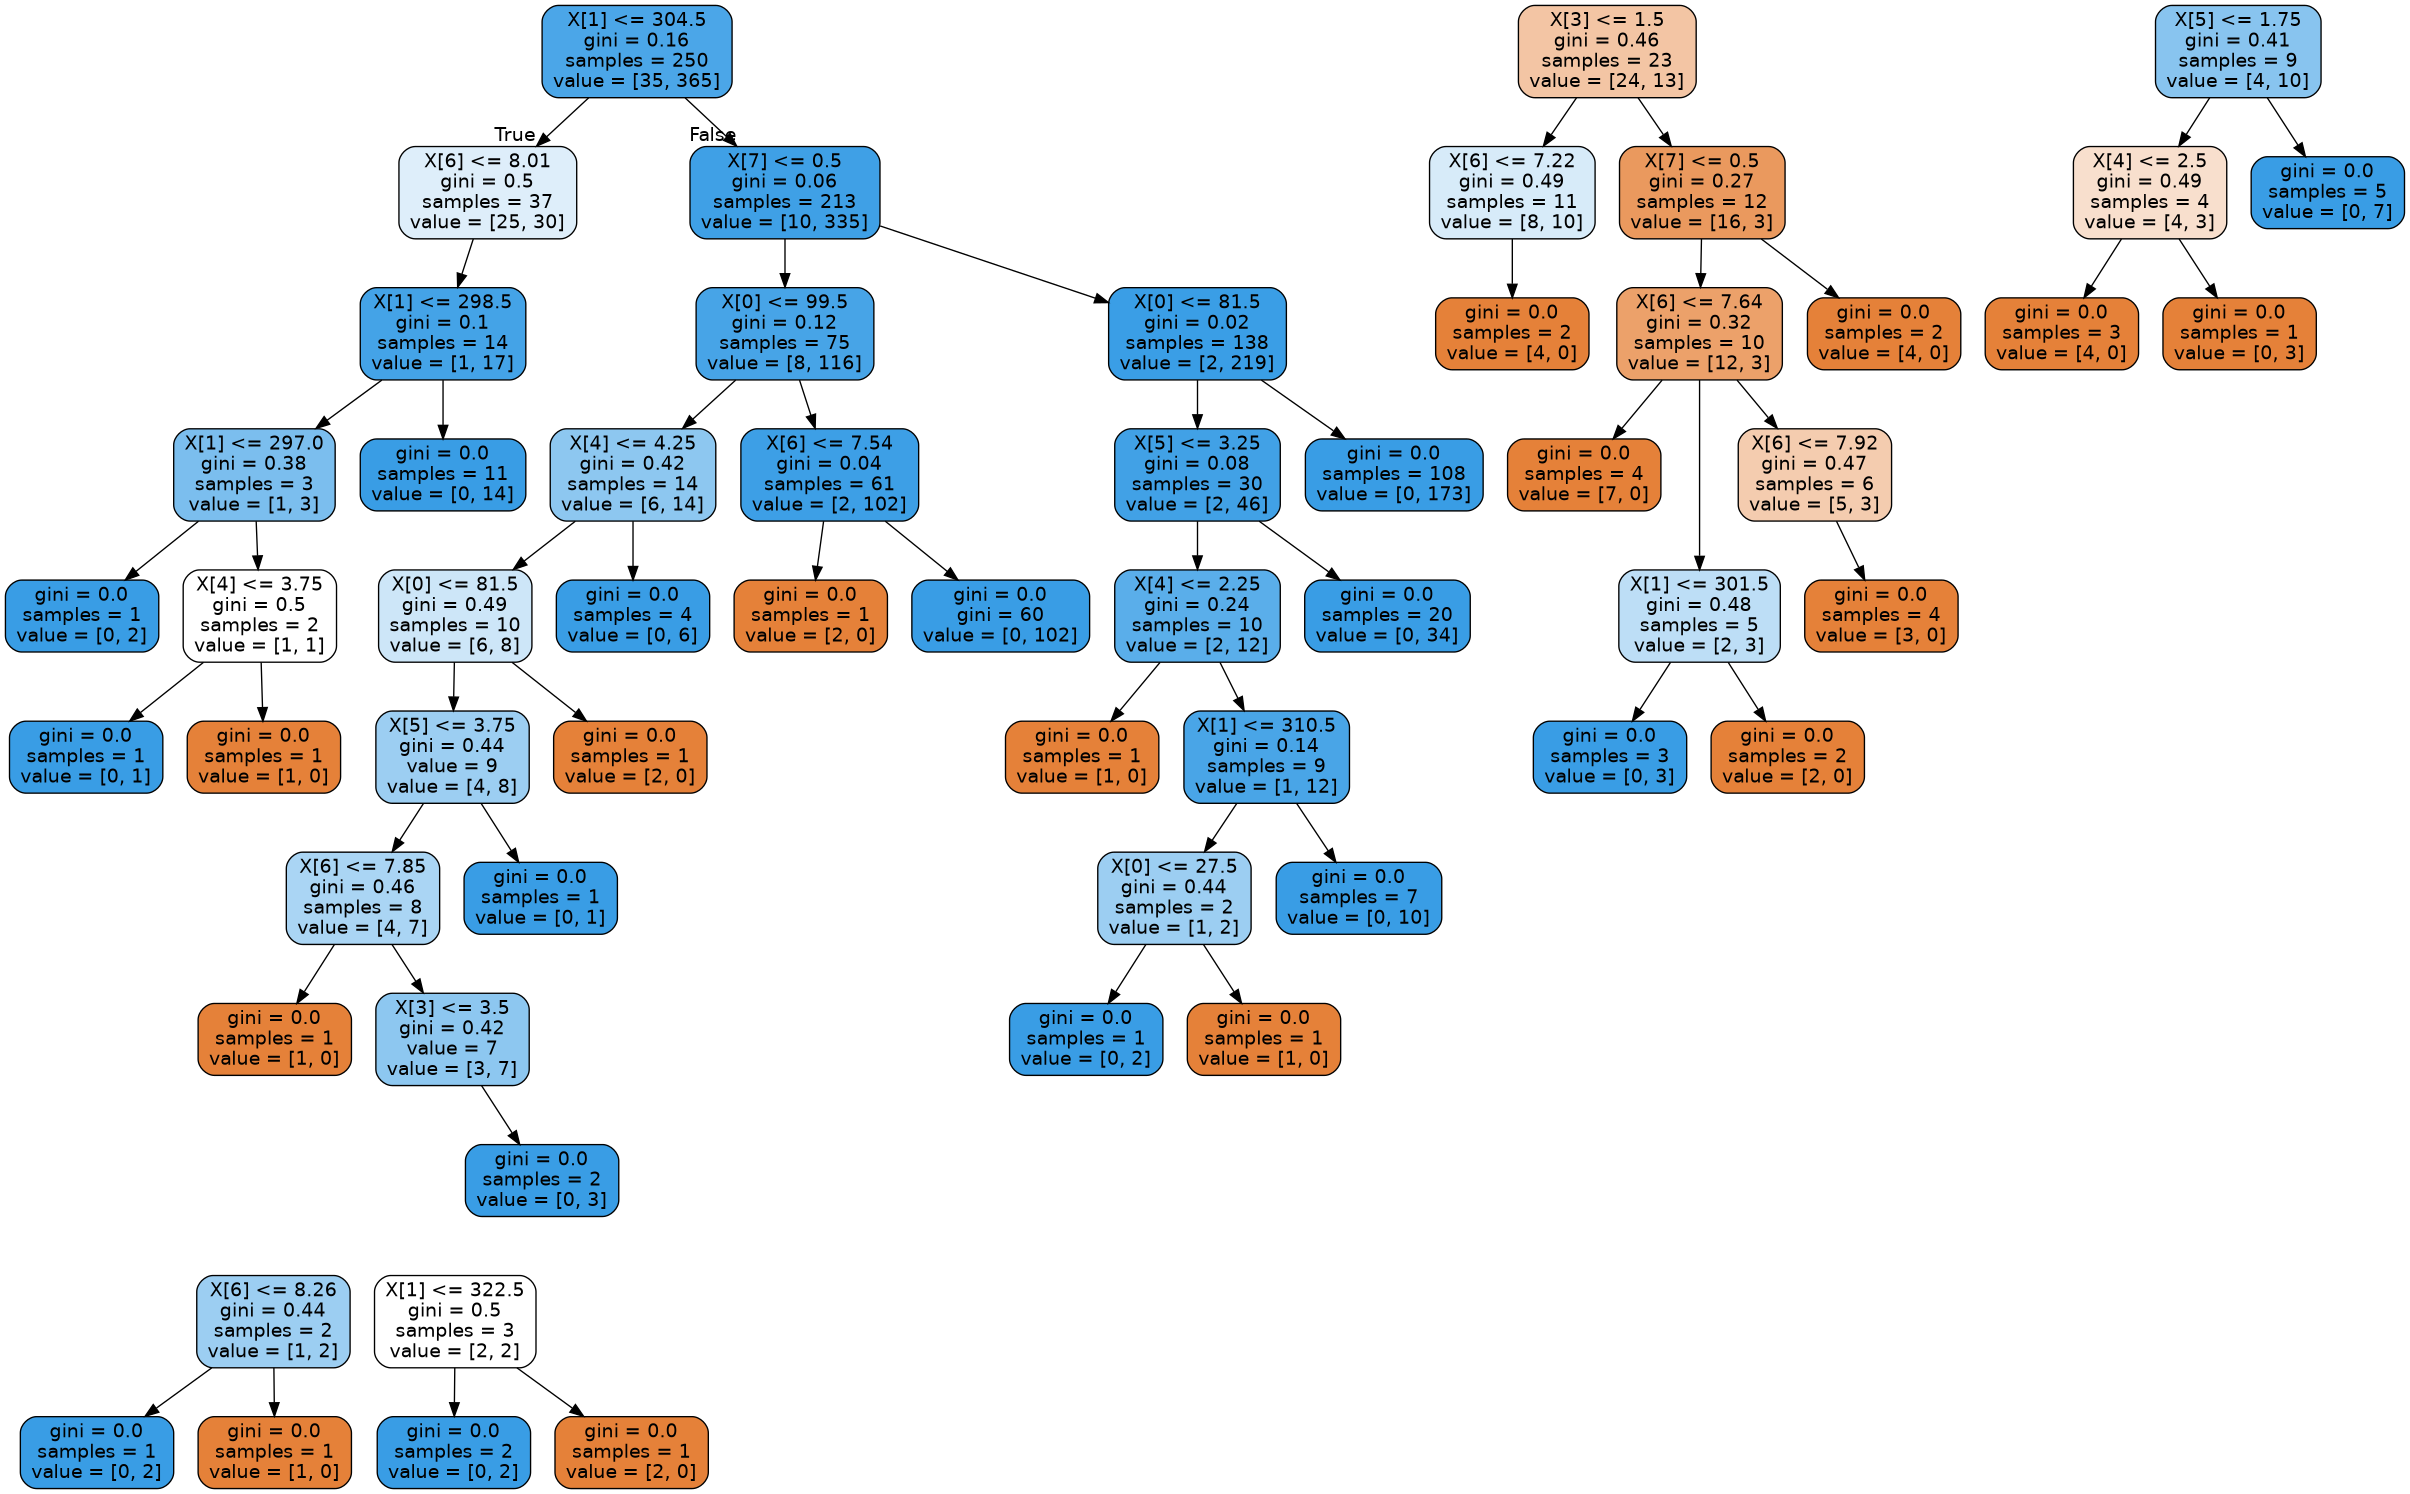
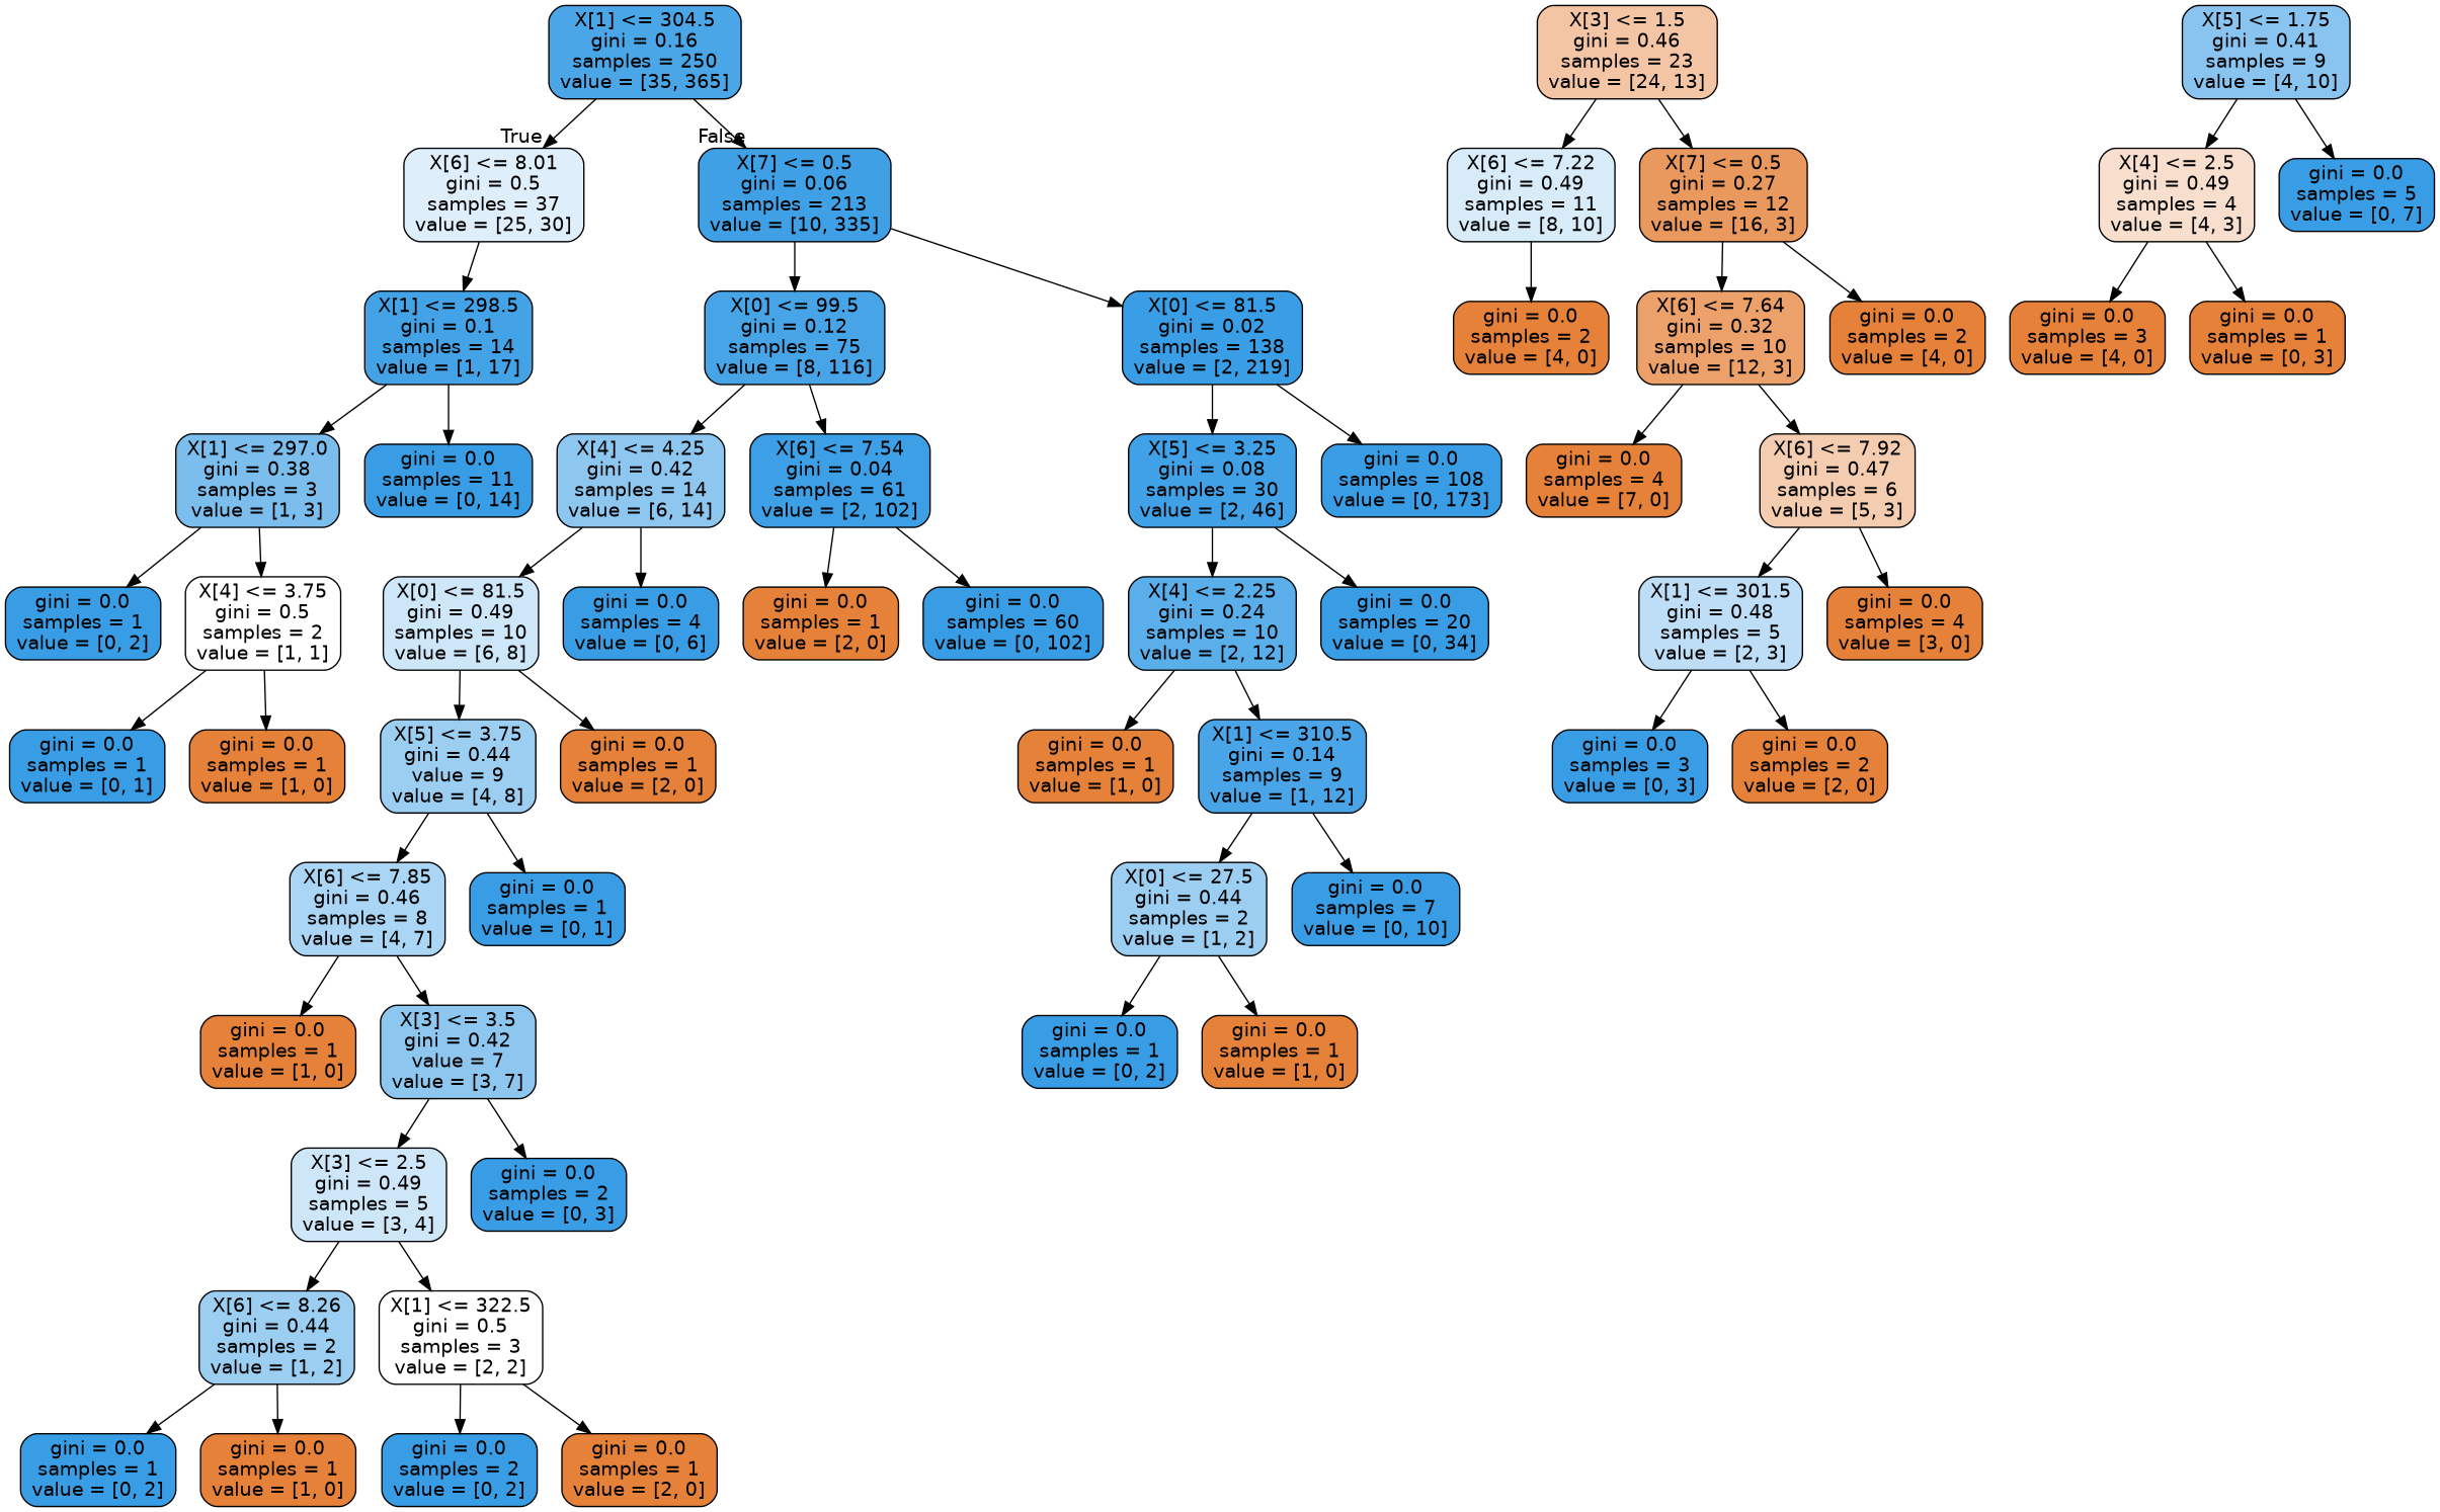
  digraph {
    node [color=black fillcolor="#399de5ff" fontname=helvetica shape=box style="filled, rounded"]
    edge [fontname=helvetica]
    n1 [fillcolor="#399de5e7" label="X[1] <= 304.5\ngini = 0.16\nsamples = 250\nvalue = [35, 365]"]
    n2 [fillcolor="#399de52a" label="X[6] <= 8.01\ngini = 0.5\nsamples = 37\nvalue = [25, 30]"]
    n3 [fillcolor="#399de5f7" label="X[7] <= 0.5\ngini = 0.06\nsamples = 213\nvalue = [10, 335]"]
    n4 [fillcolor="#399de5f0" label="X[1] <= 298.5\ngini = 0.1\nsamples = 14\nvalue = [1, 17]"]
    n5 [fillcolor="#399de5ed" label="X[0] <= 99.5\ngini = 0.12\nsamples = 75\nvalue = [8, 116]"]
    n6 [fillcolor="#399de5fd" label="X[0] <= 81.5\ngini = 0.02\nsamples = 138\nvalue = [2, 219]"]
    n7 [fillcolor="#e5813975" label="X[3] <= 1.5\ngini = 0.46\nsamples = 23\nvalue = [24, 13]"]
    n8 [fillcolor="#399de533" label="X[6] <= 7.22\ngini = 0.49\nsamples = 11\nvalue = [8, 10]"]
    n9 [fillcolor="#e58139cf" label="X[7] <= 0.5\ngini = 0.27\nsamples = 12\nvalue = [16, 3]"]
    n10 [fillcolor="#399de5aa" label="X[1] <= 297.0\ngini = 0.38\nsamples = 3\nvalue = [1, 3]"]
    n11 [label="gini = 0.0\nsamples = 11\nvalue = [0, 14]"]
    n12 [fillcolor="#e58139ff" label="gini = 0.0\nsamples = 2\nvalue = [4, 0]"]
    n13 [fillcolor="#e58139bf" label="X[6] <= 7.64\ngini = 0.32\nsamples = 10\nvalue = [12, 3]"]
    n14 [fillcolor="#e58139ff" label="gini = 0.0\nsamples = 2\nvalue = [4, 0]"]
    n15 [fillcolor="#399de599" label="X[5] <= 1.75\ngini = 0.41\nsamples = 9\nvalue = [4, 10]"]
    n16 [fillcolor="#e5813940" label="X[4] <= 2.5\ngini = 0.49\nsamples = 4\nvalue = [4, 3]"]
    n17 [label="gini = 0.0\nsamples = 5\nvalue = [0, 7]"]
    n18 [fillcolor="#e58139ff" label="gini = 0.0\nsamples = 3\nvalue = [4, 0]"]
    n19 [fillcolor="#e58139ff" label="gini = 0.0\nsamples = 1\nvalue = [0, 3]"]
    n20 [fillcolor="#e58139ff" label="gini = 0.0\nsamples = 4\nvalue = [7, 0]"]
    n21 [fillcolor="#e5813966" label="X[6] <= 7.92\ngini = 0.47\nsamples = 6\nvalue = [5, 3]"]
    n22 [fillcolor="#399de555" label="X[1] <= 301.5\ngini = 0.48\nsamples = 5\nvalue = [2, 3]"]
    n23 [fillcolor="#e58139ff" label="gini = 0.0\nsamples = 4\nvalue = [3, 0]"]
    n24 [label="gini = 0.0\nsamples = 3\nvalue = [0, 3]"]
    n25 [fillcolor="#e58139ff" label="gini = 0.0\nsamples = 2\nvalue = [2, 0]"]
    n26 [label="gini = 0.0\nsamples = 1\nvalue = [0, 2]"]
    n27 [fillcolor="#e5813900" label="X[4] <= 3.75\ngini = 0.5\nsamples = 2\nvalue = [1, 1]"]
    n28 [label="gini = 0.0\nsamples = 1\nvalue = [0, 1]"]
    n29 [fillcolor="#e58139ff" label="gini = 0.0\nsamples = 1\nvalue = [1, 0]"]
    n30 [fillcolor="#399de592" label="X[4] <= 4.25\ngini = 0.42\nsamples = 14\nvalue = [6, 14]"]
    n31 [fillcolor="#399de5fa" label="X[6] <= 7.54\ngini = 0.04\nsamples = 61\nvalue = [2, 102]"]
    n32 [fillcolor="#399de5f4" label="X[5] <= 3.25\ngini = 0.08\nsamples = 30\nvalue = [2, 46]"]
    n33 [label="gini = 0.0\nsamples = 108\nvalue = [0, 173]"]
    n34 [fillcolor="#399de540" label="X[0] <= 81.5\ngini = 0.49\nsamples = 10\nvalue = [6, 8]"]
    n35 [label="gini = 0.0\nsamples = 4\nvalue = [0, 6]"]
    n36 [fillcolor="#e58139ff" label="gini = 0.0\nsamples = 1\nvalue = [2, 0]"]
-   n37 [label="gini = 0.0\ngini = 60\nvalue = [0, 102]"]
+   n37 [label="gini = 0.0\nsamples = 60\nvalue = [0, 102]"]
    n38 [fillcolor="#399de57f" label="X[5] <= 3.75\ngini = 0.44\nvalue = 9\nvalue = [4, 8]"]
    n39 [fillcolor="#e58139ff" label="gini = 0.0\nsamples = 1\nvalue = [2, 0]"]
    n40 [fillcolor="#399de56d" label="X[6] <= 7.85\ngini = 0.46\nsamples = 8\nvalue = [4, 7]"]
    n41 [label="gini = 0.0\nsamples = 1\nvalue = [0, 1]"]
    n42 [fillcolor="#e58139ff" label="gini = 0.0\nsamples = 1\nvalue = [1, 0]"]
    n43 [fillcolor="#399de592" label="X[3] <= 3.5\ngini = 0.42\nvalue = 7\nvalue = [3, 7]"]
+   n44 [fillcolor="#399de540" label="X[3] <= 2.5\ngini = 0.49\nsamples = 5\nvalue = [3, 4]"]
    n45 [label="gini = 0.0\nsamples = 2\nvalue = [0, 3]"]
    n46 [fillcolor="#399de57f" label="X[6] <= 8.26\ngini = 0.44\nsamples = 2\nvalue = [1, 2]"]
    n47 [fillcolor="#e5813900" label="X[1] <= 322.5\ngini = 0.5\nsamples = 3\nvalue = [2, 2]"]
    n48 [label="gini = 0.0\nsamples = 1\nvalue = [0, 2]"]
    n49 [fillcolor="#e58139ff" label="gini = 0.0\nsamples = 1\nvalue = [1, 0]"]
    n50 [label="gini = 0.0\nsamples = 2\nvalue = [0, 2]"]
    n51 [fillcolor="#e58139ff" label="gini = 0.0\nsamples = 1\nvalue = [2, 0]"]
    n52 [fillcolor="#399de5d4" label="X[4] <= 2.25\ngini = 0.24\nsamples = 10\nvalue = [2, 12]"]
    n53 [label="gini = 0.0\nsamples = 20\nvalue = [0, 34]"]
    n54 [fillcolor="#e58139ff" label="gini = 0.0\nsamples = 1\nvalue = [1, 0]"]
    n55 [fillcolor="#399de5ea" label="X[1] <= 310.5\ngini = 0.14\nsamples = 9\nvalue = [1, 12]"]
    n56 [fillcolor="#399de57f" label="X[0] <= 27.5\ngini = 0.44\nsamples = 2\nvalue = [1, 2]"]
    n57 [label="gini = 0.0\nsamples = 7\nvalue = [0, 10]"]
    n58 [label="gini = 0.0\nsamples = 1\nvalue = [0, 2]"]
    n59 [fillcolor="#e58139ff" label="gini = 0.0\nsamples = 1\nvalue = [1, 0]"]
    n1 -> n2 [headlabel=True labelangle=45 labeldistance=2.5]
    n1 -> n3 [headlabel=False labelangle=-45 labeldistance=2.5]
    n2 -> n4
    n3 -> n5
    n3 -> n6
    n4 -> n10
    n4 -> n11
    n5 -> n30
    n5 -> n31
    n6 -> n32
    n6 -> n33
    n7 -> n8
    n7 -> n9
    n8 -> n12
    n9 -> n13
    n9 -> n14
    n10 -> n26
    n10 -> n27
    n13 -> n20
    n13 -> n21
    n15 -> n16
    n15 -> n17
    n16 -> n18
    n16 -> n19
-   n13 -> n22
+   n21 -> n22
    n21 -> n23
    n22 -> n24
    n22 -> n25
    n27 -> n28
    n27 -> n29
    n30 -> n34
    n30 -> n35
    n31 -> n36
    n31 -> n37
    n32 -> n52
    n32 -> n53
    n34 -> n38
    n34 -> n39
    n38 -> n40
    n38 -> n41
    n40 -> n42
    n40 -> n43
+   n43 -> n44
    n43 -> n45
+   n44 -> n46
+   n44 -> n47
    n46 -> n48
    n46 -> n49
    n47 -> n50
    n47 -> n51
    n52 -> n54
    n52 -> n55
    n55 -> n56
    n55 -> n57
    n56 -> n58
    n56 -> n59
  }
